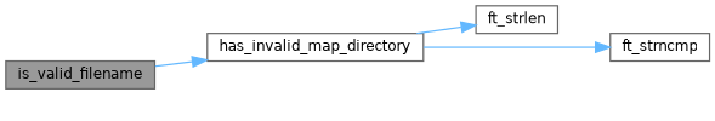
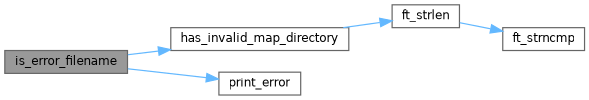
  digraph {
    rankdir=LR
    node [color=grey40 fillcolor=white fontname=Helvetica fontsize=10 shape=box style=filled]
    edge [color=steelblue1 fontname=Helvetica fontsize=10 labelfontname=Helvetica labelfontsize=10 style=solid]
-   n1 [color=gray40 fillcolor=grey60 fontcolor=black height=0.2 label=is_valid_filename width=0.4]
+   n1 [color=gray40 fillcolor=grey60 fontcolor=black height=0.2 label=is_error_filename width=0.4]
    n2 [height=0.2 label=has_invalid_map_directory width=0.4]
+   n3 [height=0.2 label=print_error width=0.4]
    n4 [height=0.2 label=ft_strlen width=0.4]
    n5 [height=0.2 label=ft_strncmp width=0.4]
    n1 -> n2
+   n1 -> n3
    n2 -> n4
-   n2 -> n5
+   n4 -> n5
  }
